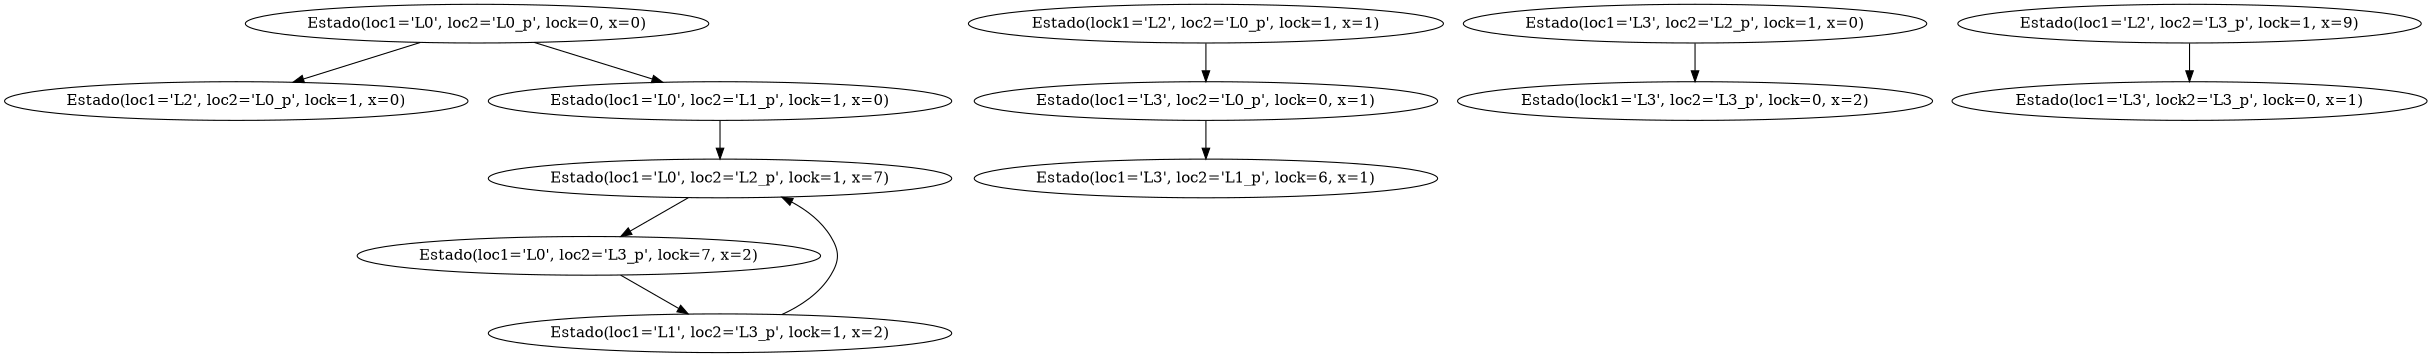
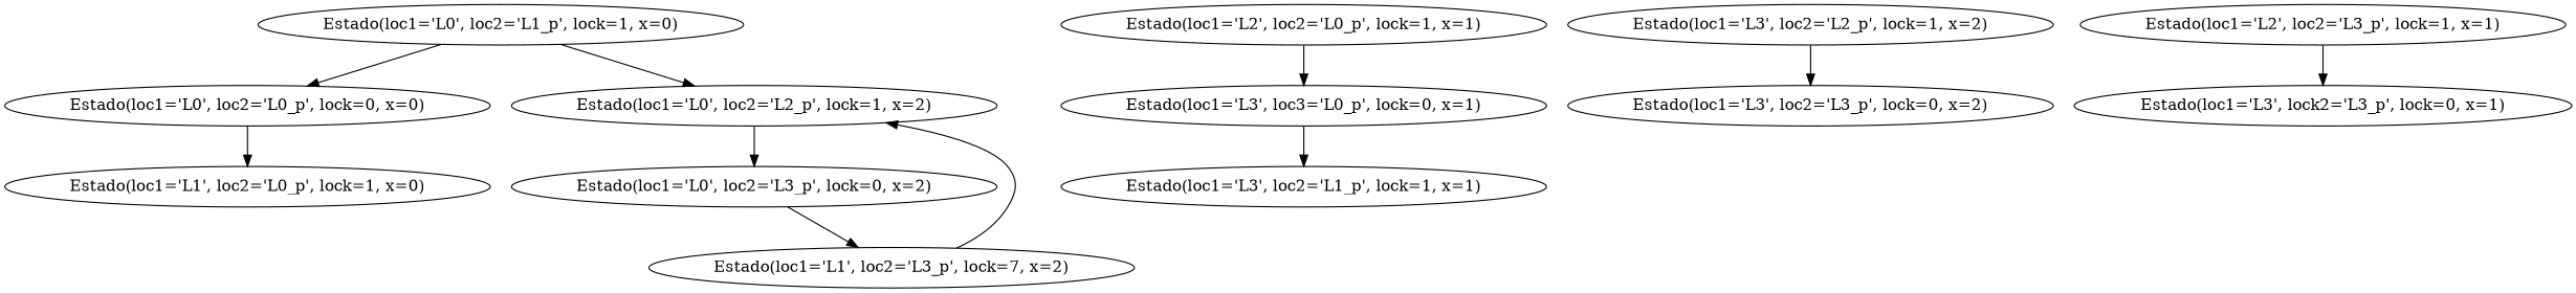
  digraph {
    "Estado(loc1='L0', loc2='L0_p', lock=0, x=0)"
-   "Estado(loc1='L1', loc2='L0_p', lock=1, x=0)" [label="Estado(loc1='L2', loc2='L0_p', lock=1, x=0)"]
+   "Estado(loc1='L1', loc2='L0_p', lock=1, x=0)"
    "Estado(loc1='L0', loc2='L1_p', lock=1, x=0)"
-   "Estado(loc1='L0', loc2='L2_p', lock=1, x=2)" [label="Estado(loc1='L0', loc2='L2_p', lock=1, x=7)"]
-   "Estado(loc1='L2', loc2='L0_p', lock=1, x=1)" [label="Estado(lock1='L2', loc2='L0_p', lock=1, x=1)"]
-   "Estado(loc1='L3', loc2='L0_p', lock=0, x=1)"
-   "Estado(loc1='L0', loc2='L3_p', lock=0, x=2)" [label="Estado(loc1='L0', loc2='L3_p', lock=7, x=2)"]
-   "Estado(loc1='L3', loc2='L1_p', lock=1, x=1)" [label="Estado(loc1='L3', loc2='L1_p', lock=6, x=1)"]
-   "Estado(loc1='L1', loc2='L3_p', lock=1, x=2)"
-   "Estado(loc1='L3', loc2='L2_p', lock=1, x=2)" [label="Estado(loc1='L3', loc2='L2_p', lock=1, x=0)"]
-   "Estado(loc1='L3', loc2='L3_p', lock=0, x=2)" [label="Estado(lock1='L3', loc2='L3_p', lock=0, x=2)"]
+   "Estado(loc1='L0', loc2='L2_p', lock=1, x=2)"
+   "Estado(loc1='L2', loc2='L0_p', lock=1, x=1)"
+   "Estado(loc1='L3', loc2='L0_p', lock=0, x=1)" [label="Estado(loc1='L3', loc3='L0_p', lock=0, x=1)"]
+   "Estado(loc1='L0', loc2='L3_p', lock=0, x=2)"
+   "Estado(loc1='L3', loc2='L1_p', lock=1, x=1)"
+   "Estado(loc1='L1', loc2='L3_p', lock=1, x=2)" [label="Estado(loc1='L1', loc2='L3_p', lock=7, x=2)"]
+   "Estado(loc1='L3', loc2='L2_p', lock=1, x=2)"
+   "Estado(loc1='L3', loc2='L3_p', lock=0, x=2)"
    n12 [label="Estado(loc1='L3', lock2='L3_p', lock=0, x=1)"]
-   "Estado(loc1='L2', loc2='L3_p', lock=1, x=1)" [label="Estado(loc1='L2', loc2='L3_p', lock=1, x=9)"]
+   "Estado(loc1='L2', loc2='L3_p', lock=1, x=1)"
    "Estado(loc1='L0', loc2='L0_p', lock=0, x=0)" -> "Estado(loc1='L1', loc2='L0_p', lock=1, x=0)"
-   "Estado(loc1='L0', loc2='L0_p', lock=0, x=0)" -> "Estado(loc1='L0', loc2='L1_p', lock=1, x=0)"
+   "Estado(loc1='L0', loc2='L1_p', lock=1, x=0)" -> "Estado(loc1='L0', loc2='L0_p', lock=0, x=0)"
    "Estado(loc1='L0', loc2='L1_p', lock=1, x=0)" -> "Estado(loc1='L0', loc2='L2_p', lock=1, x=2)"
    "Estado(loc1='L0', loc2='L2_p', lock=1, x=2)" -> "Estado(loc1='L0', loc2='L3_p', lock=0, x=2)"
    "Estado(loc1='L2', loc2='L0_p', lock=1, x=1)" -> "Estado(loc1='L3', loc2='L0_p', lock=0, x=1)"
    "Estado(loc1='L3', loc2='L0_p', lock=0, x=1)" -> "Estado(loc1='L3', loc2='L1_p', lock=1, x=1)"
    "Estado(loc1='L0', loc2='L3_p', lock=0, x=2)" -> "Estado(loc1='L1', loc2='L3_p', lock=1, x=2)"
    "Estado(loc1='L1', loc2='L3_p', lock=1, x=2)" -> "Estado(loc1='L0', loc2='L2_p', lock=1, x=2)"
    "Estado(loc1='L3', loc2='L2_p', lock=1, x=2)" -> "Estado(loc1='L3', loc2='L3_p', lock=0, x=2)"
    "Estado(loc1='L2', loc2='L3_p', lock=1, x=1)" -> n12
  }
